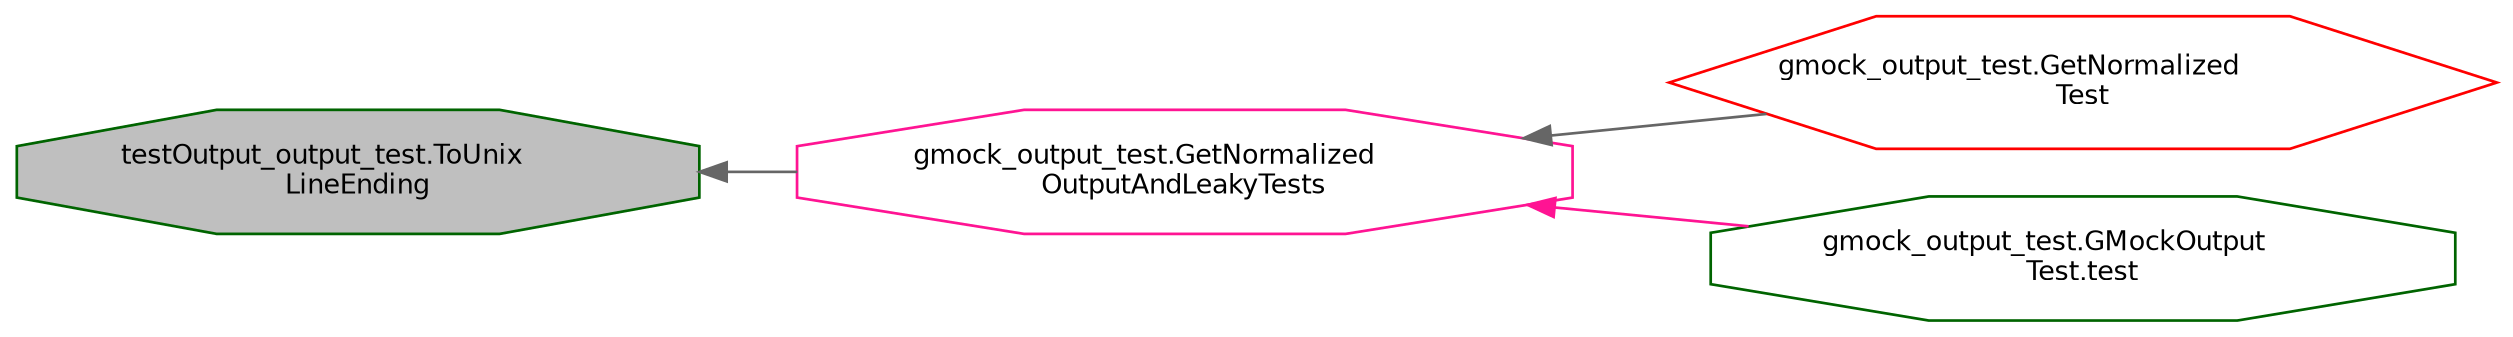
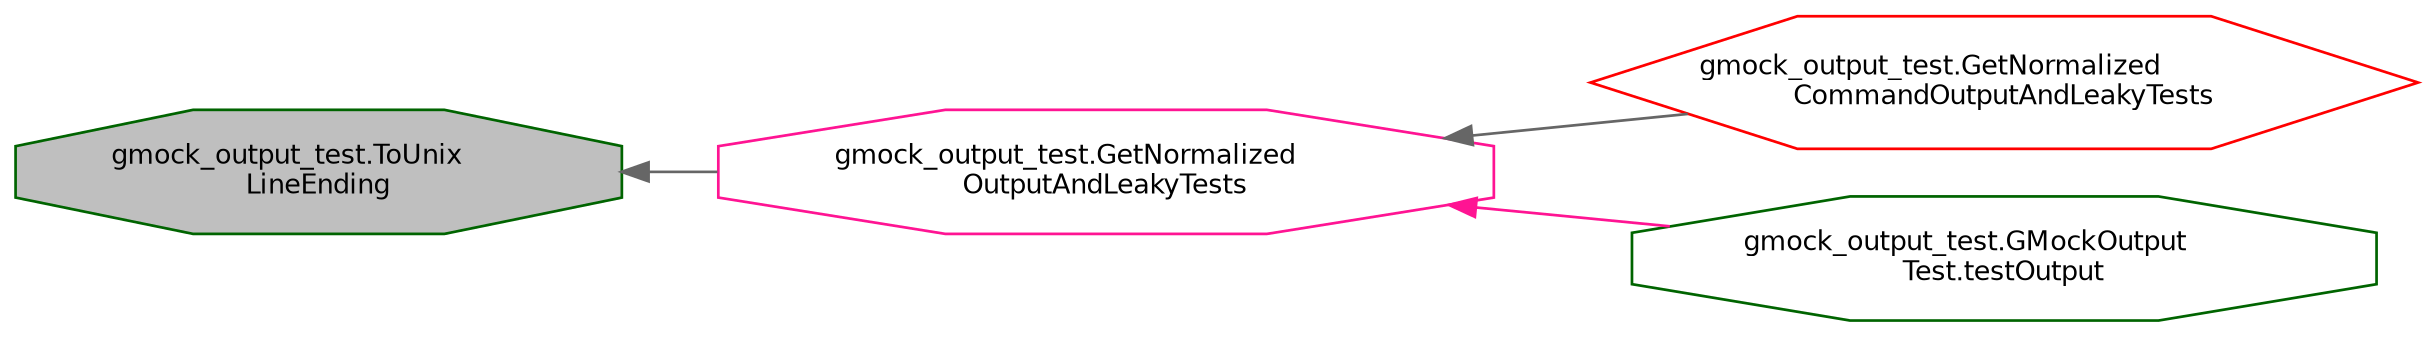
  digraph {
    rankdir=LR
    node [color=darkgreen fillcolor=white fontname=Helvetica fontsize=10 shape=octagon style=filled]
    edge [color=gray40 dir=back fontname=Helvetica fontsize=10 labelfontname=Helvetica labelfontsize=10 style=solid]
-   n1 [fillcolor=grey75 fontcolor=black height=0.2 label="testOutput_output_test.ToUnix\lLineEnding" width=0.4]
+   n1 [fillcolor=grey75 fontcolor=black height=0.2 label="gmock_output_test.ToUnix\lLineEnding" width=0.4]
    n2 [color=deeppink height=0.2 label="gmock_output_test.GetNormalized\lOutputAndLeakyTests" width=0.4]
-   n3 [color=red height=0.2 label="gmock_output_test.GetNormalized\lTest" shape=hexagon width=0.4]
-   n4 [height=0.2 label="gmock_output_test.GMockOutput\lTest.test" width=0.4]
+   n3 [color=red height=0.2 label="gmock_output_test.GetNormalized\lCommandOutputAndLeakyTests" shape=hexagon width=0.4]
+   n4 [height=0.2 label="gmock_output_test.GMockOutput\lTest.testOutput" width=0.4]
    n1 -> n2
    n2 -> n3
    n2 -> n4 [color=deeppink]
  }
